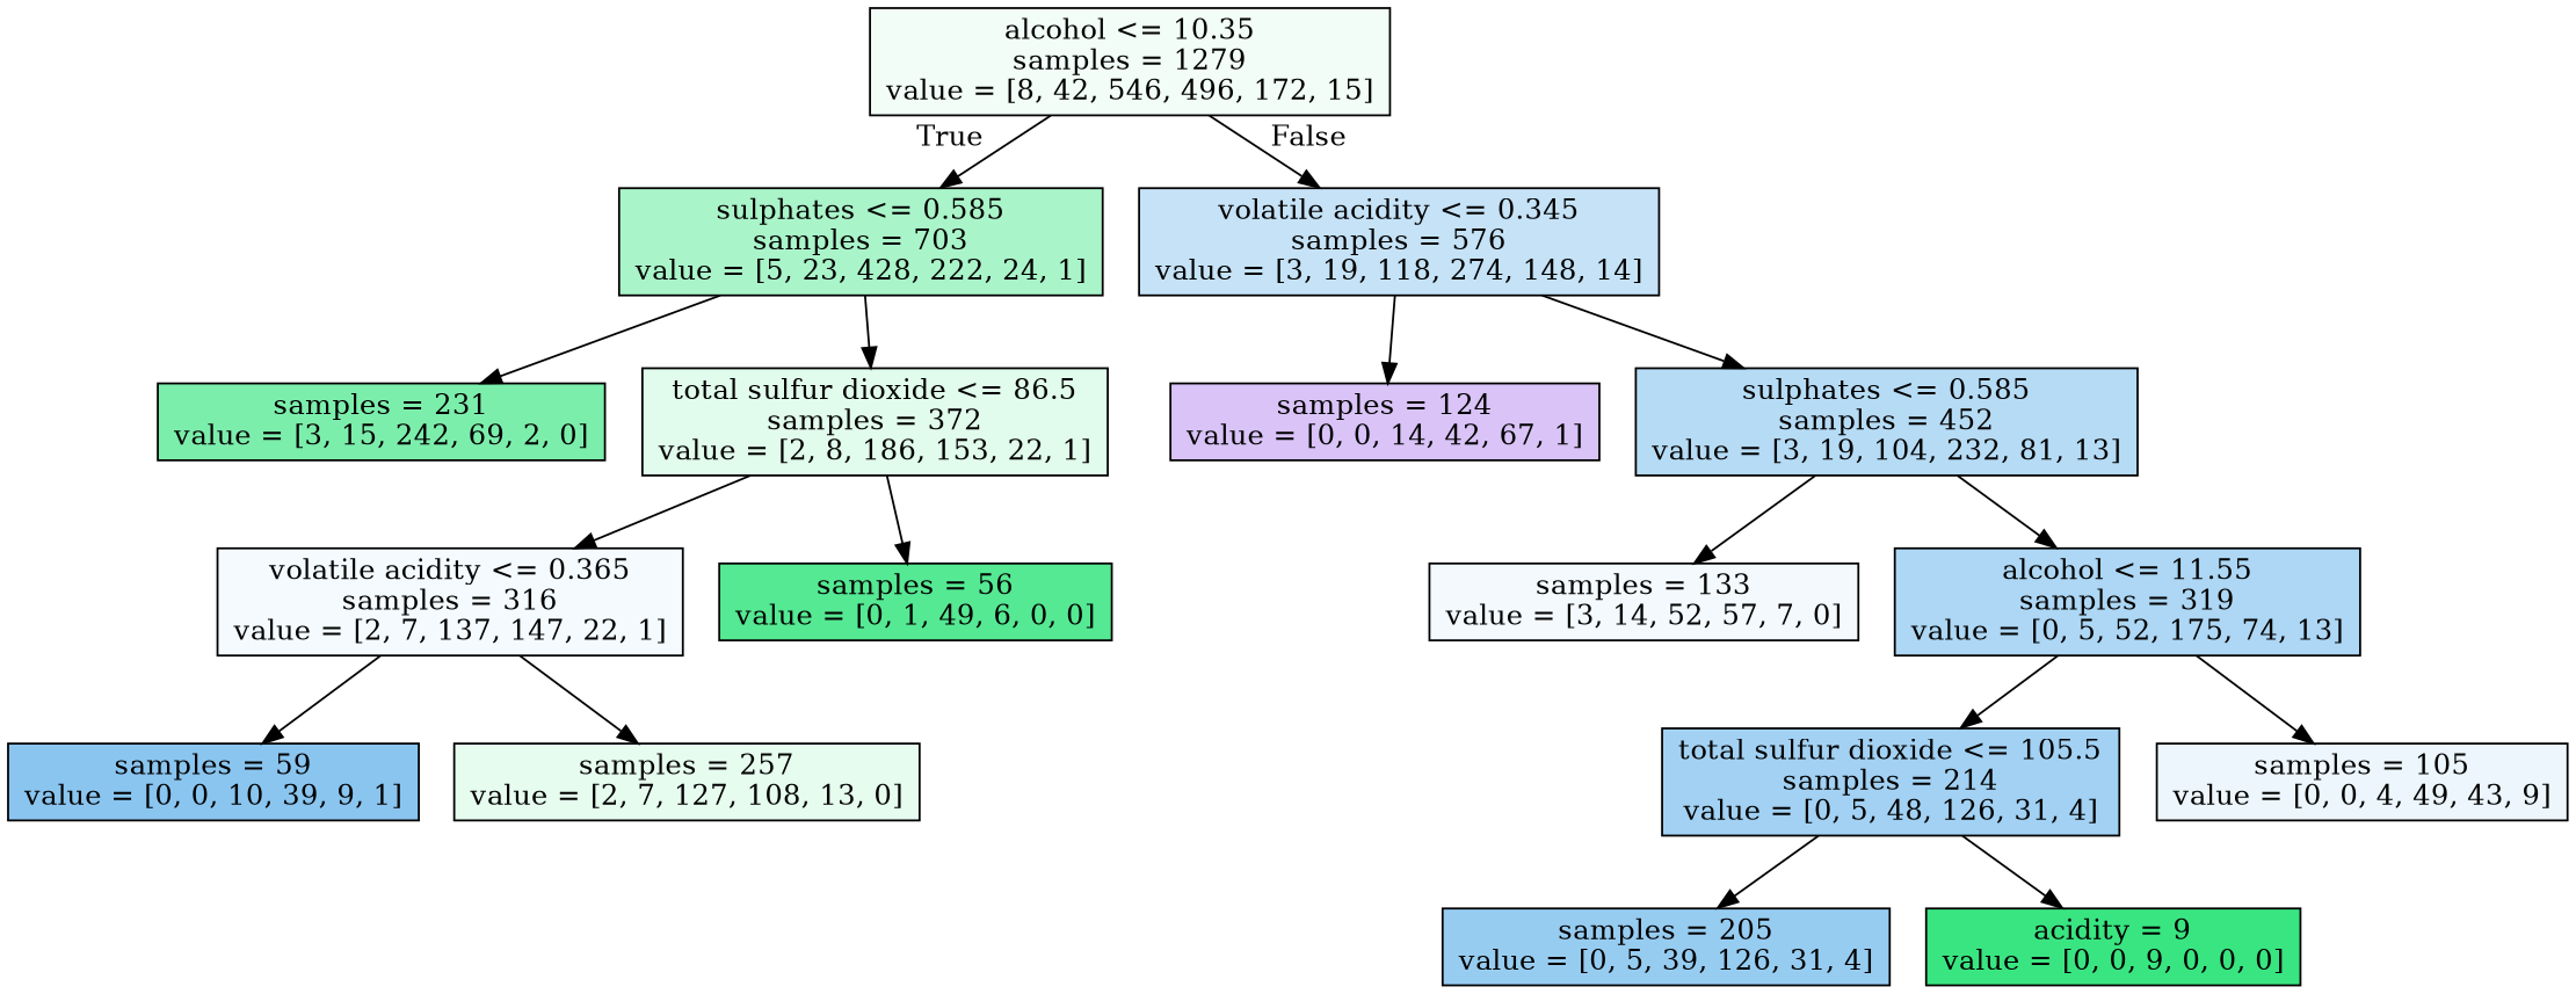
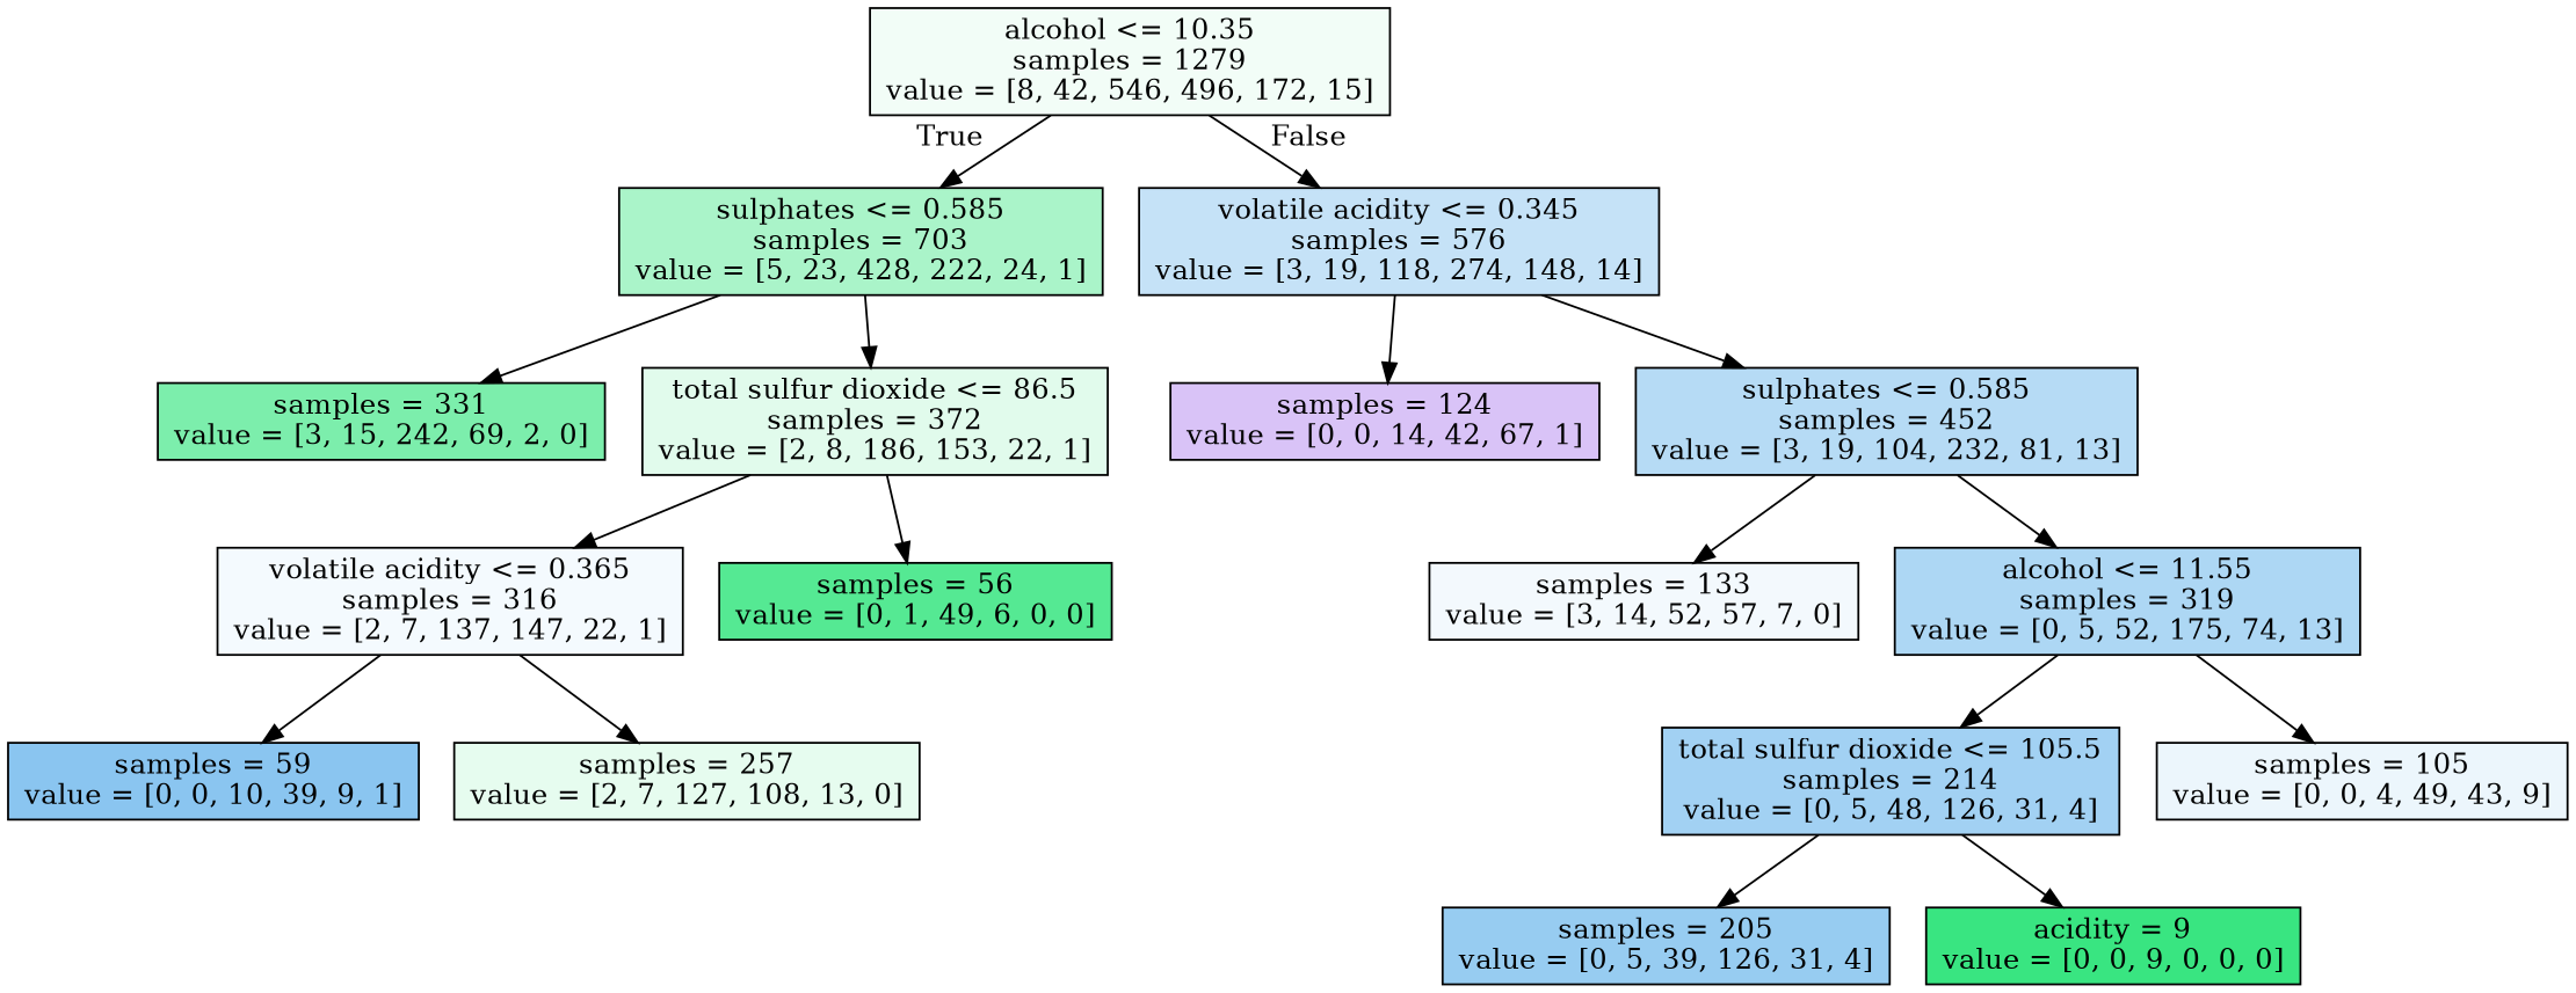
  digraph {
    node [color=black shape=box style=filled]
    n1 [fillcolor="#f2fdf7" label="alcohol <= 10.35\nsamples = 1279\nvalue = [8, 42, 546, 496, 172, 15]"]
    n2 [fillcolor="#aaf4c9" label="sulphates <= 0.585\nsamples = 703\nvalue = [5, 23, 428, 222, 24, 1]"]
    n3 [fillcolor="#c5e2f7" label="volatile acidity <= 0.345\nsamples = 576\nvalue = [3, 19, 118, 274, 148, 14]"]
-   n4 [fillcolor="#7ceeac" label="samples = 231\nvalue = [3, 15, 242, 69, 2, 0]"]
+   n4 [fillcolor="#7ceeac" label="samples = 331\nvalue = [3, 15, 242, 69, 2, 0]"]
    n5 [fillcolor="#e1fbec" label="total sulfur dioxide <= 86.5\nsamples = 372\nvalue = [2, 8, 186, 153, 22, 1]"]
    n6 [fillcolor="#d9c3f7" label="samples = 124\nvalue = [0, 0, 14, 42, 67, 1]"]
    n7 [fillcolor="#b6dbf5" label="sulphates <= 0.585\nsamples = 452\nvalue = [3, 19, 104, 232, 81, 13]"]
    n8 [fillcolor="#f4fafe" label="volatile acidity <= 0.365\nsamples = 316\nvalue = [2, 7, 137, 147, 22, 1]"]
    n9 [fillcolor="#55e993" label="samples = 56\nvalue = [0, 1, 49, 6, 0, 0]"]
    n10 [fillcolor="#8ac5f0" label="samples = 59\nvalue = [0, 0, 10, 39, 9, 1]"]
    n11 [fillcolor="#e6fcef" label="samples = 257\nvalue = [2, 7, 127, 108, 13, 0]"]
    n12 [fillcolor="#f3f9fd" label="samples = 133\nvalue = [3, 14, 52, 57, 7, 0]"]
    n13 [fillcolor="#add7f4" label="alcohol <= 11.55\nsamples = 319\nvalue = [0, 5, 52, 175, 74, 13]"]
    n14 [fillcolor="#a2d1f3" label="total sulfur dioxide <= 105.5\nsamples = 214\nvalue = [0, 5, 48, 126, 31, 4]"]
    n15 [fillcolor="#ecf6fc" label="samples = 105\nvalue = [0, 0, 4, 49, 43, 9]"]
    n16 [fillcolor="#97ccf1" label="samples = 205\nvalue = [0, 5, 39, 126, 31, 4]"]
    n17 [fillcolor="#39e581" label="acidity = 9\nvalue = [0, 0, 9, 0, 0, 0]"]
    n1 -> n2 [headlabel=True labelangle=45 labeldistance=2.5]
    n1 -> n3 [headlabel=False labelangle=-45 labeldistance=2.5]
    n2 -> n4
    n2 -> n5
    n3 -> n6
    n3 -> n7
    n5 -> n8
    n5 -> n9
    n7 -> n12
    n7 -> n13
    n8 -> n10
    n8 -> n11
    n13 -> n14
    n13 -> n15
    n14 -> n16
    n14 -> n17
  }
